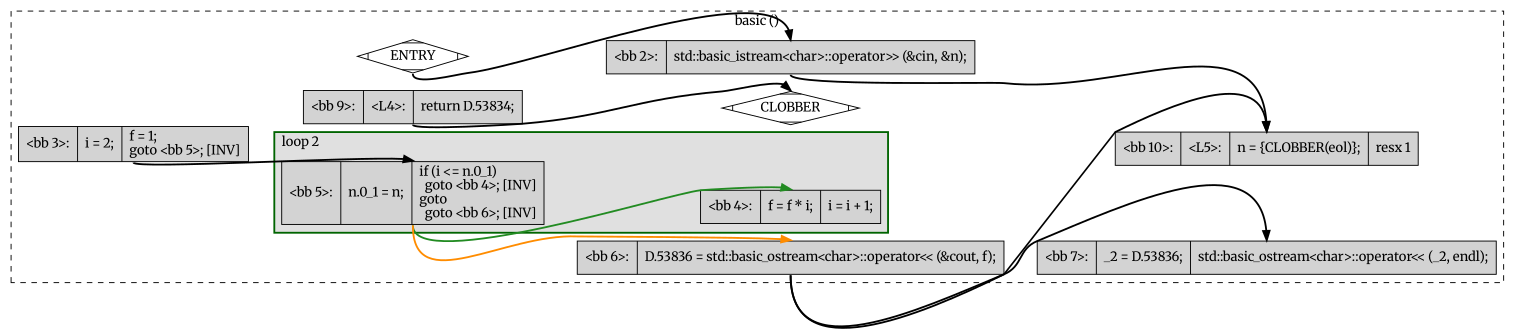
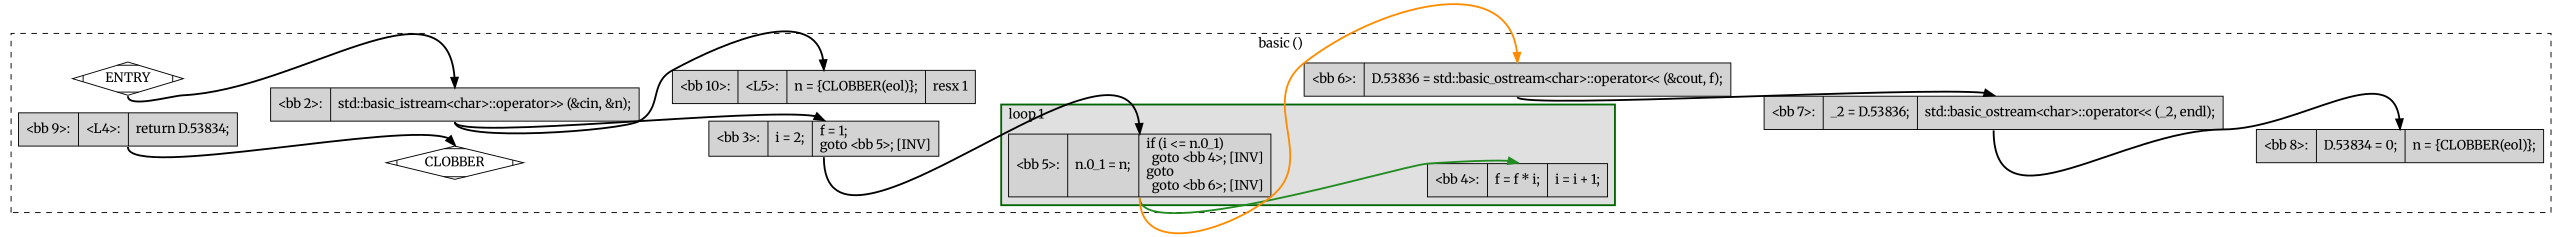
  digraph {
    fontname=Merriweather
    rankdir=LR
    node [fillcolor=lightgrey fontname=Merriweather shape=record style=filled]
    edge [color=black constraint=true fontname=Merriweather headport=n style="solid,bold" tailport=s weight=10]
    n1 [label="{\<bb\ 5\>:\l|n.0_1\ =\ n;\l|if\ (i\ \<=\ n.0_1)\l\ \ goto\ \<bb\ 4\>;\ [INV]\lgoto\l\ \ goto\ \<bb\ 6\>;\ [INV]\l}"]
    n2 [label="{\<bb\ 4\>:\l|f\ =\ f\ *\ i;\l|i\ =\ i\ +\ 1;\l}"]
    n3 [label="{\<bb\ 6\>:\l|D.53836\ =\ std::basic_ostream\<char\>::operator\<\<\ (&cout,\ f);\l}"]
    n4 [fillcolor=white label=ENTRY shape=Mdiamond]
    n5 [fillcolor=white label=CLOBBER shape=Mdiamond]
    n6 [label="{\<bb\ 2\>:\l|std::basic_istream\<char\>::operator\>\>\ (&cin,\ &n);\l}"]
    n7 [label="{\<bb\ 3\>:\l|i\ =\ 2;\l|f\ =\ 1;\lgoto\ \<bb\ 5\>;\ [INV]\l}"]
    n8 [label="{\<bb\ 10\>:\l|\<L5\>:\l|n\ =\ \{CLOBBER(eol)\};\l|resx\ 1\l}"]
    n9 [label="{\<bb\ 7\>:\l|_2\ =\ D.53836;\l|std::basic_ostream\<char\>::operator\<\<\ (_2,\ endl);\l}"]
+   n10 [label="{\<bb\ 8\>:\l|D.53834\ =\ 0;\l|n\ =\ \{CLOBBER(eol)\};\l}"]
    n11 [label="{\<bb\ 9\>:\l|\<L4\>:\l|return\ D.53834;\l}"]
    subgraph cluster_1 {
      color=black
      label="basic ()"
      style=dashed
      n3
      n4
      n5
      n6
      n7
      n8
      n9
+     n10
      n11
      subgraph cluster_2 {
        color=darkgreen
        fillcolor=grey88
-       label="loop 2"
+       label="loop 1"
        labeljust=l
        penwidth=2
        style=filled
        n1
        n2
      }
    }
    n1 -> n2 [color=forestgreen]
    n1 -> n3 [color=darkorange]
-   n3 -> n8
    n3 -> n9 [weight=100]
    n4 -> n5 [style=invis color="" weight=""]
    n4 -> n6 [weight=100]
+   n6 -> n7 [weight=100]
    n6 -> n8
    n7 -> n1 [weight=100]
+   n9 -> n10 [weight=100]
    n11 -> n5
  }
